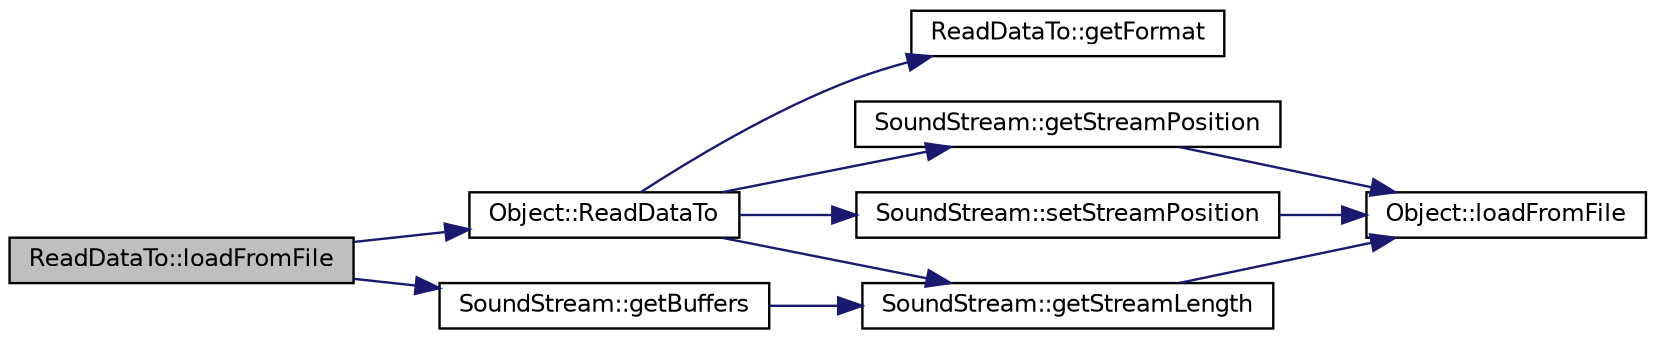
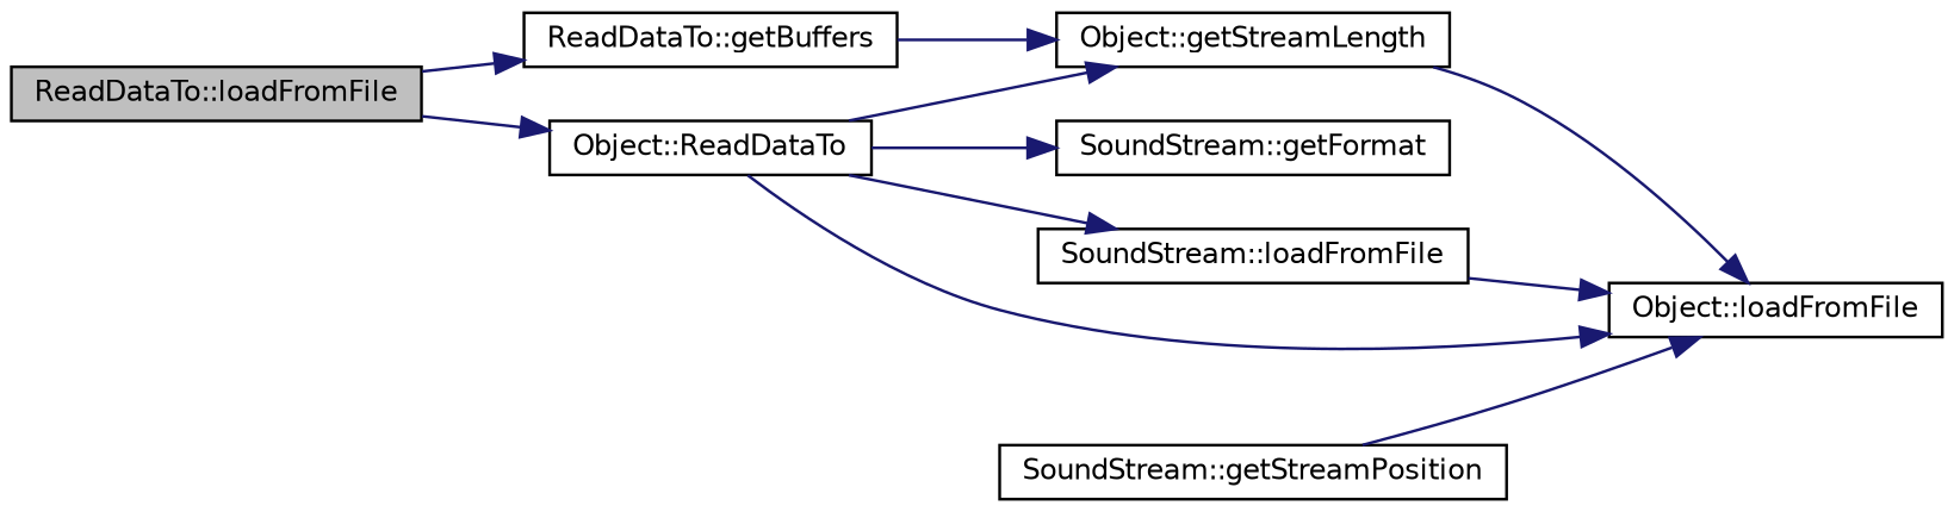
  digraph {
    rankdir=LR
    node [color=black fillcolor=white fontname=Helvetica fontsize=10 shape=record style=filled]
    edge [color=midnightblue fontname=Helvetica fontsize=10 labelfontname=Helvetica labelfontsize=10 style=solid]
    n1 [fillcolor=grey75 fontcolor=black height=0.2 label="ReadDataTo::loadFromFile" width=0.4]
    n2 [height=0.2 label="Object::ReadDataTo" width=0.4]
-   n3 [height=0.2 label="SoundStream::getBuffers" width=0.4]
-   n4 [height=0.2 label="ReadDataTo::getFormat" width=0.4]
+   n3 [height=0.2 label="ReadDataTo::getBuffers" width=0.4]
+   n4 [height=0.2 label="SoundStream::getFormat" width=0.4]
    n5 [height=0.2 label="SoundStream::getStreamPosition" width=0.4]
-   n6 [height=0.2 label="SoundStream::getStreamLength" width=0.4]
-   n7 [height=0.2 label="SoundStream::setStreamPosition" width=0.4]
+   n6 [height=0.2 label="Object::getStreamLength" width=0.4]
+   n7 [height=0.2 label="SoundStream::loadFromFile" width=0.4]
    n8 [height=0.2 label="Object::loadFromFile" width=0.4]
    n1 -> n2
    n1 -> n3
    n2 -> n4
-   n2 -> n5
+   n2 -> n8
    n2 -> n6
    n2 -> n7
    n3 -> n6
    n5 -> n8
    n6 -> n8
    n7 -> n8
  }
